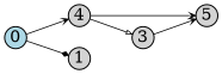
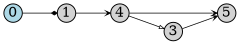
  digraph {
    rankdir=LR
    node [fillcolor=lightgrey fixedsize=true shape=circle style=filled]
    edge [arrowhead=vee arrowsize=0.5 penwidth=0.75]
    4 [width=.26]
    5 [width=.26]
    3 [width=.26]
    1 [width=.26]
    0 [fillcolor=lightblue width=.26]
    4 -> 5
    4 -> 3 [arrowhead=onormal]
    3 -> 5
-   0 -> 4
+   1 -> 4
    0 -> 1 [arrowhead=diamond]
  }
